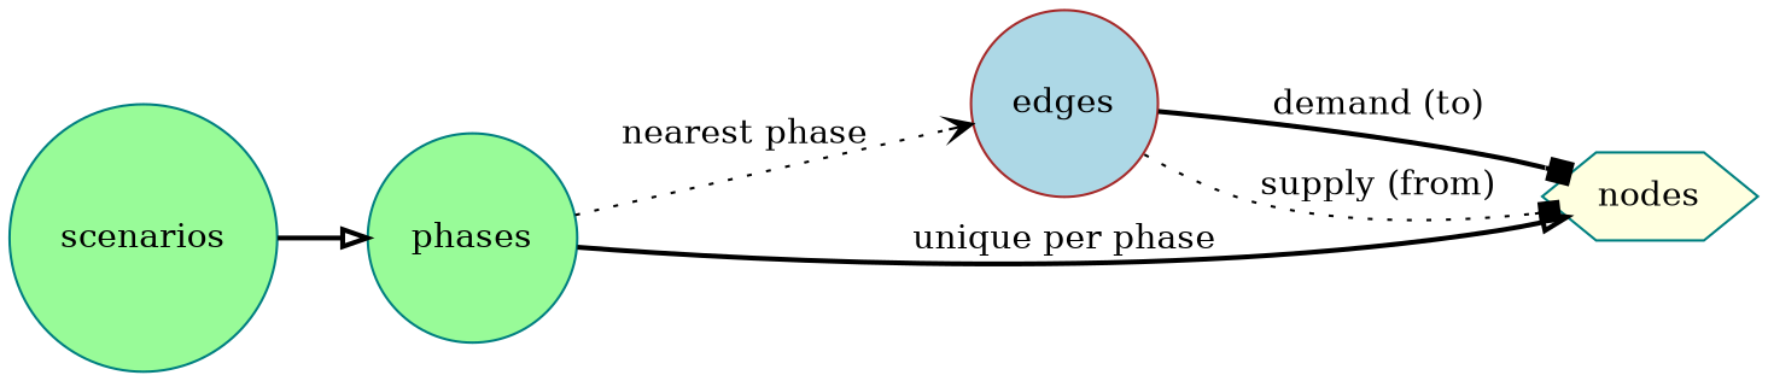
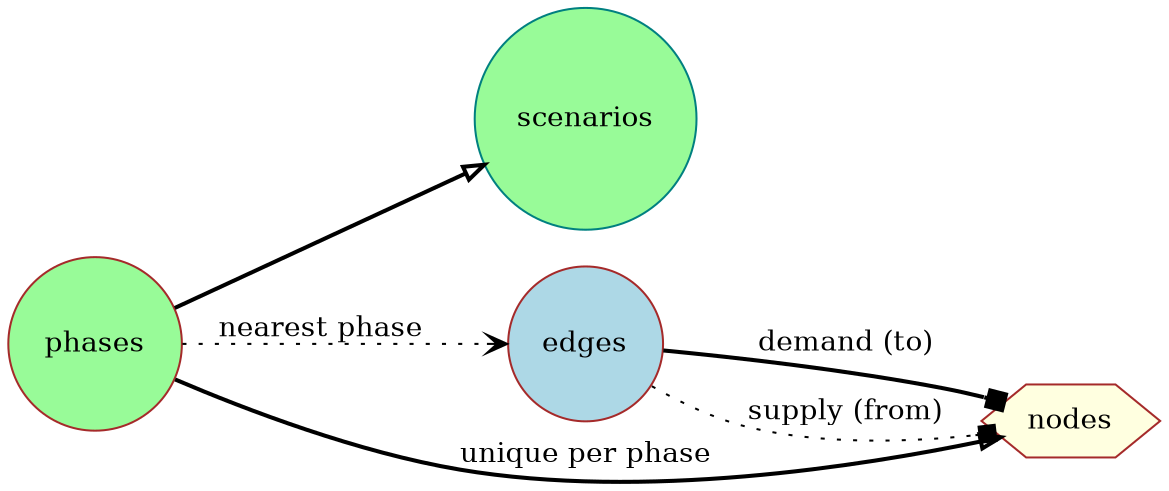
  digraph {
    rankdir=LR
    node [color=brown fillcolor=palegreen shape=circle style=filled]
    edge [arrowhead=onormal style=bold]
-   phases [color=teal]
+   phases
    scenarios [color=teal]
    edges [fillcolor=lightblue]
-   nodes [color=teal fillcolor=lightyellow shape=hexagon]
+   nodes [fillcolor=lightyellow shape=hexagon]
    phases -> edges [arrowhead=vee label="nearest phase" style=dotted]
    phases -> nodes [label="unique per phase"]
-   scenarios -> phases
+   phases -> scenarios
    edges -> nodes [arrowhead=box label="demand (to)"]
    edges -> nodes [arrowhead=box label="supply (from)" style=dotted]
  }
